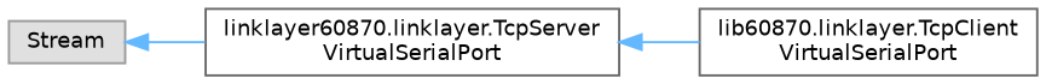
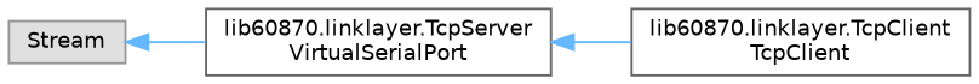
  digraph {
    rankdir=LR
    node [color=grey40 fillcolor=white fontname=Helvetica fontsize=10 shape=box style=filled]
    edge [color=steelblue1 dir=back fontname=Helvetica fontsize=10 labelfontname=Helvetica labelfontsize=10 style=solid]
    n1 [color=grey60 fillcolor="#E0E0E0" height=0.2 label=Stream width=0.4]
-   n2 [height=0.2 label="linklayer60870.linklayer.TcpServer\lVirtualSerialPort" width=0.4]
-   n3 [height=0.2 label="lib60870.linklayer.TcpClient\lVirtualSerialPort" width=0.4]
+   n2 [height=0.2 label="lib60870.linklayer.TcpServer\lVirtualSerialPort" width=0.4]
+   n3 [height=0.2 label="lib60870.linklayer.TcpClient\lTcpClient" width=0.4]
    n1 -> n2
    n2 -> n3
  }
